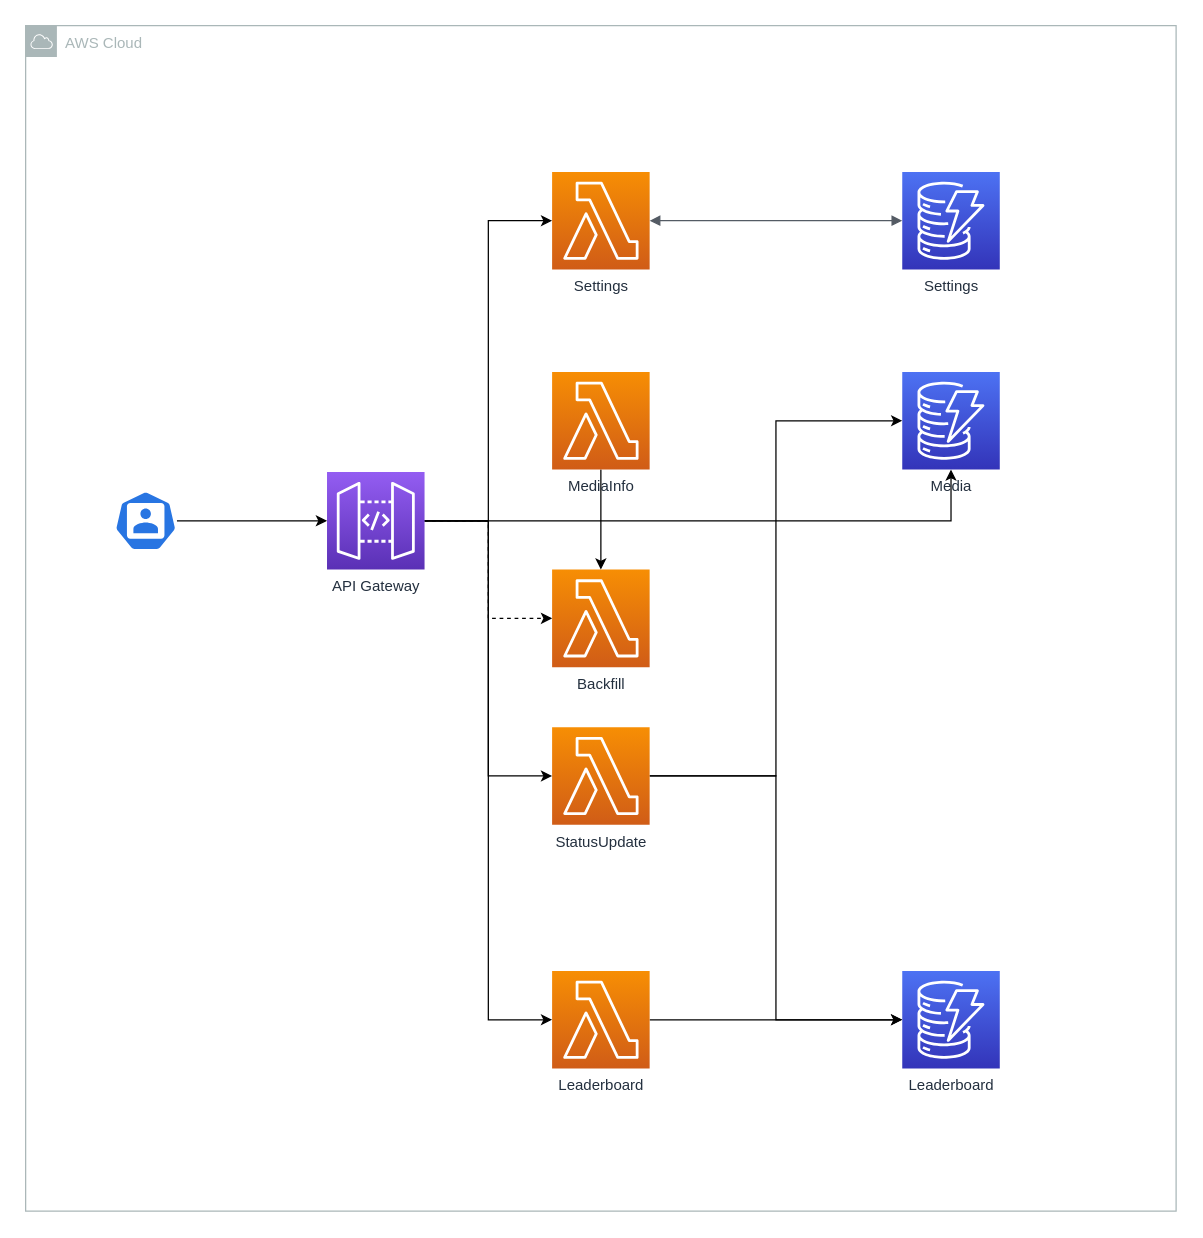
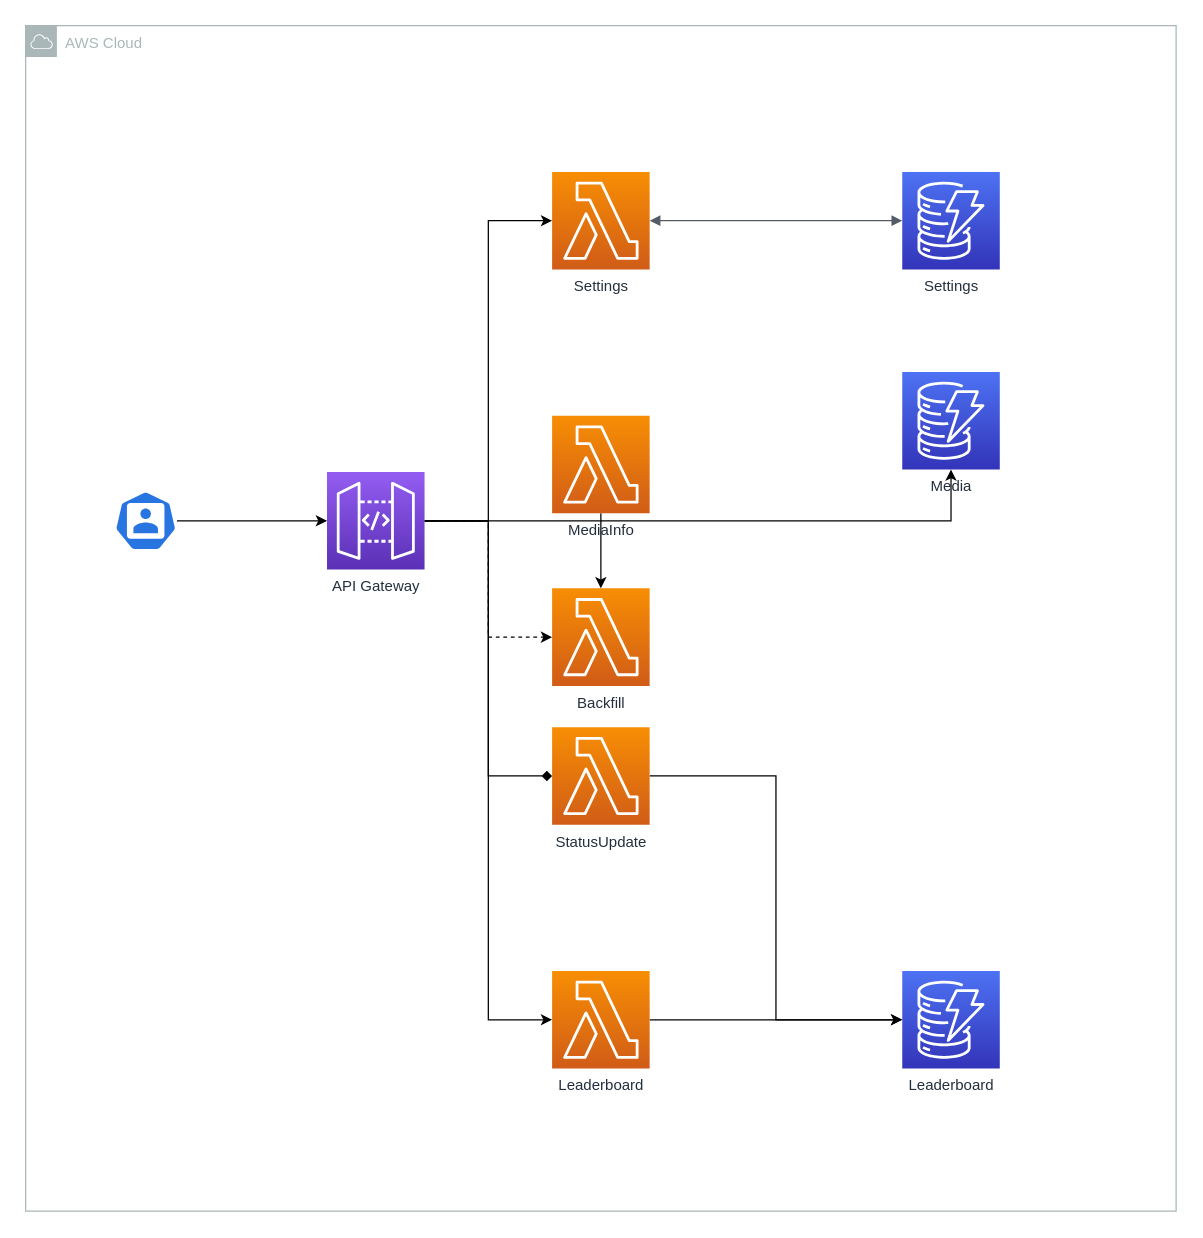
  <mxCell id="0" />
  <mxCell id="1" parent="0" />
  <mxCell id="2" value="AWS Cloud" style="sketch=0;outlineConnect=0;gradientColor=none;html=1;whiteSpace=wrap;fontSize=12;fontStyle=0;shape=mxgraph.aws4.group;grIcon=mxgraph.aws4.group_aws_cloud;strokeColor=#AAB7B8;fillColor=none;verticalAlign=top;align=left;spacingLeft=30;fontColor=#AAB7B8;dashed=0;" vertex="1" parent="1"><mxGeometry x="20" y="20" width="920" height="948" as="geometry" /></mxCell>
  <mxCell id="3" style="edgeStyle=orthogonalEdgeStyle;rounded=0;orthogonalLoop=1;jettySize=auto;html=1;" edge="1" parent="1" source="4" target="10"><mxGeometry relative="1" as="geometry" /></mxCell>
  <mxCell id="4" value="" style="sketch=0;html=1;dashed=0;whitespace=wrap;fillColor=#2875E2;strokeColor=#ffffff;points=[[0.005,0.63,0],[0.1,0.2,0],[0.9,0.2,0],[0.5,0,0],[0.995,0.63,0],[0.72,0.99,0],[0.5,1,0],[0.28,0.99,0]];verticalLabelPosition=bottom;align=center;verticalAlign=top;shape=mxgraph.kubernetes.icon;prIcon=user" vertex="1" parent="1"><mxGeometry x="91" y="392" width="50" height="48" as="geometry" /></mxCell>
  <mxCell id="5" style="edgeStyle=orthogonalEdgeStyle;rounded=0;orthogonalLoop=1;jettySize=auto;html=1;entryX=0;entryY=0.5;entryDx=0;entryDy=0;entryPerimeter=0;" edge="1" parent="1" source="10" target="15"><mxGeometry relative="1" as="geometry" /></mxCell>
  <mxCell id="6" style="edgeStyle=orthogonalEdgeStyle;rounded=0;orthogonalLoop=1;jettySize=auto;html=1;" edge="1" parent="1" source="10" target="21"><mxGeometry relative="1" as="geometry" /></mxCell>
- <mxCell id="7" style="edgeStyle=orthogonalEdgeStyle;rounded=0;orthogonalLoop=1;jettySize=auto;html=1;entryX=0;entryY=0.5;entryDx=0;entryDy=0;entryPerimeter=0;" edge="1" parent="1" source="10" target="14"><mxGeometry relative="1" as="geometry" /></mxCell>
+ <mxCell id="7" style="edgeStyle=orthogonalEdgeStyle;rounded=0;orthogonalLoop=1;jettySize=auto;html=1;entryX=0;entryY=0.5;entryDx=0;entryDy=0;entryPerimeter=0;endArrow=diamond;" edge="1" parent="1" source="10" target="14"><mxGeometry relative="1" as="geometry" /></mxCell>
  <mxCell id="8" style="edgeStyle=orthogonalEdgeStyle;rounded=0;orthogonalLoop=1;jettySize=auto;html=1;entryX=0;entryY=0.5;entryDx=0;entryDy=0;entryPerimeter=0;dashed=1;" edge="1" parent="1" source="10" target="11"><mxGeometry relative="1" as="geometry" /></mxCell>
  <mxCell id="9" style="edgeStyle=orthogonalEdgeStyle;rounded=0;orthogonalLoop=1;jettySize=auto;html=1;entryX=0;entryY=0.5;entryDx=0;entryDy=0;entryPerimeter=0;" edge="1" parent="1" source="10" target="23"><mxGeometry relative="1" as="geometry" /></mxCell>
  <mxCell id="10" value="API Gateway" style="sketch=0;points=[[0,0,0],[0.25,0,0],[0.5,0,0],[0.75,0,0],[1,0,0],[0,1,0],[0.25,1,0],[0.5,1,0],[0.75,1,0],[1,1,0],[0,0.25,0],[0,0.5,0],[0,0.75,0],[1,0.25,0],[1,0.5,0],[1,0.75,0]];outlineConnect=0;fontColor=#232F3E;gradientColor=#945DF2;gradientDirection=north;fillColor=#5A30B5;strokeColor=#ffffff;dashed=0;verticalLabelPosition=bottom;verticalAlign=top;align=center;html=1;fontSize=12;fontStyle=0;aspect=fixed;shape=mxgraph.aws4.resourceIcon;resIcon=mxgraph.aws4.api_gateway;" vertex="1" parent="1"><mxGeometry x="261" y="377" width="78" height="78" as="geometry" /></mxCell>
- <mxCell id="11" value="Backfill" style="sketch=0;points=[[0,0,0],[0.25,0,0],[0.5,0,0],[0.75,0,0],[1,0,0],[0,1,0],[0.25,1,0],[0.5,1,0],[0.75,1,0],[1,1,0],[0,0.25,0],[0,0.5,0],[0,0.75,0],[1,0.25,0],[1,0.5,0],[1,0.75,0]];outlineConnect=0;fontColor=#232F3E;gradientColor=#F78E04;gradientDirection=north;fillColor=#D05C17;strokeColor=#ffffff;dashed=0;verticalLabelPosition=bottom;verticalAlign=top;align=center;html=1;fontSize=12;fontStyle=0;aspect=fixed;shape=mxgraph.aws4.resourceIcon;resIcon=mxgraph.aws4.lambda;" vertex="1" parent="1"><mxGeometry x="441" y="455" width="78" height="78" as="geometry" /></mxCell>
- <mxCell id="12" style="edgeStyle=orthogonalEdgeStyle;rounded=0;orthogonalLoop=1;jettySize=auto;html=1;entryX=0;entryY=0.5;entryDx=0;entryDy=0;entryPerimeter=0;" edge="1" parent="1" source="14" target="21"><mxGeometry relative="1" as="geometry" /></mxCell>
+ <mxCell id="11" value="Backfill" style="sketch=0;points=[[0,0,0],[0.25,0,0],[0.5,0,0],[0.75,0,0],[1,0,0],[0,1,0],[0.25,1,0],[0.5,1,0],[0.75,1,0],[1,1,0],[0,0.25,0],[0,0.5,0],[0,0.75,0],[1,0.25,0],[1,0.5,0],[1,0.75,0]];outlineConnect=0;fontColor=#232F3E;gradientColor=#F78E04;gradientDirection=north;fillColor=#D05C17;strokeColor=#ffffff;dashed=0;verticalLabelPosition=bottom;verticalAlign=top;align=center;html=1;fontSize=12;fontStyle=0;aspect=fixed;shape=mxgraph.aws4.resourceIcon;resIcon=mxgraph.aws4.lambda;" vertex="1" parent="1"><mxGeometry x="441" y="470" width="78" height="78" as="geometry" /></mxCell>
  <mxCell id="13" style="edgeStyle=orthogonalEdgeStyle;rounded=0;orthogonalLoop=1;jettySize=auto;html=1;entryX=0;entryY=0.5;entryDx=0;entryDy=0;entryPerimeter=0;" edge="1" parent="1" source="14" target="20"><mxGeometry relative="1" as="geometry" /></mxCell>
  <mxCell id="14" value="StatusUpdate" style="sketch=0;points=[[0,0,0],[0.25,0,0],[0.5,0,0],[0.75,0,0],[1,0,0],[0,1,0],[0.25,1,0],[0.5,1,0],[0.75,1,0],[1,1,0],[0,0.25,0],[0,0.5,0],[0,0.75,0],[1,0.25,0],[1,0.5,0],[1,0.75,0]];outlineConnect=0;fontColor=#232F3E;gradientColor=#F78E04;gradientDirection=north;fillColor=#D05C17;strokeColor=#ffffff;dashed=0;verticalLabelPosition=bottom;verticalAlign=top;align=center;html=1;fontSize=12;fontStyle=0;aspect=fixed;shape=mxgraph.aws4.resourceIcon;resIcon=mxgraph.aws4.lambda;" vertex="1" parent="1"><mxGeometry x="441" y="581" width="78" height="78" as="geometry" /></mxCell>
  <mxCell id="15" value="Settings" style="sketch=0;points=[[0,0,0],[0.25,0,0],[0.5,0,0],[0.75,0,0],[1,0,0],[0,1,0],[0.25,1,0],[0.5,1,0],[0.75,1,0],[1,1,0],[0,0.25,0],[0,0.5,0],[0,0.75,0],[1,0.25,0],[1,0.5,0],[1,0.75,0]];outlineConnect=0;fontColor=#232F3E;gradientColor=#F78E04;gradientDirection=north;fillColor=#D05C17;strokeColor=#ffffff;dashed=0;verticalLabelPosition=bottom;verticalAlign=top;align=center;html=1;fontSize=12;fontStyle=0;aspect=fixed;shape=mxgraph.aws4.resourceIcon;resIcon=mxgraph.aws4.lambda;" vertex="1" parent="1"><mxGeometry x="441" y="137" width="78" height="78" as="geometry" /></mxCell>
  <mxCell id="16" style="edgeStyle=orthogonalEdgeStyle;rounded=0;orthogonalLoop=1;jettySize=auto;html=1;" edge="1" parent="1" source="17" target="11"><mxGeometry relative="1" as="geometry" /></mxCell>
- <mxCell id="17" value="MediaInfo" style="sketch=0;points=[[0,0,0],[0.25,0,0],[0.5,0,0],[0.75,0,0],[1,0,0],[0,1,0],[0.25,1,0],[0.5,1,0],[0.75,1,0],[1,1,0],[0,0.25,0],[0,0.5,0],[0,0.75,0],[1,0.25,0],[1,0.5,0],[1,0.75,0]];outlineConnect=0;fontColor=#232F3E;gradientColor=#F78E04;gradientDirection=north;fillColor=#D05C17;strokeColor=#ffffff;dashed=0;verticalLabelPosition=bottom;verticalAlign=top;align=center;html=1;fontSize=12;fontStyle=0;aspect=fixed;shape=mxgraph.aws4.resourceIcon;resIcon=mxgraph.aws4.lambda;" vertex="1" parent="1"><mxGeometry x="441" y="297" width="78" height="78" as="geometry" /></mxCell>
+ <mxCell id="17" value="MediaInfo" style="sketch=0;points=[[0,0,0],[0.25,0,0],[0.5,0,0],[0.75,0,0],[1,0,0],[0,1,0],[0.25,1,0],[0.5,1,0],[0.75,1,0],[1,1,0],[0,0.25,0],[0,0.5,0],[0,0.75,0],[1,0.25,0],[1,0.5,0],[1,0.75,0]];outlineConnect=0;fontColor=#232F3E;gradientColor=#F78E04;gradientDirection=north;fillColor=#D05C17;strokeColor=#ffffff;dashed=0;verticalLabelPosition=bottom;verticalAlign=top;align=center;html=1;fontSize=12;fontStyle=0;aspect=fixed;shape=mxgraph.aws4.resourceIcon;resIcon=mxgraph.aws4.lambda;" vertex="1" parent="1"><mxGeometry x="441" y="332" width="78" height="78" as="geometry" /></mxCell>
  <mxCell id="18" value="Settings" style="sketch=0;points=[[0,0,0],[0.25,0,0],[0.5,0,0],[0.75,0,0],[1,0,0],[0,1,0],[0.25,1,0],[0.5,1,0],[0.75,1,0],[1,1,0],[0,0.25,0],[0,0.5,0],[0,0.75,0],[1,0.25,0],[1,0.5,0],[1,0.75,0]];outlineConnect=0;fontColor=#232F3E;gradientColor=#4D72F3;gradientDirection=north;fillColor=#3334B9;strokeColor=#ffffff;dashed=0;verticalLabelPosition=bottom;verticalAlign=top;align=center;html=1;fontSize=12;fontStyle=0;aspect=fixed;shape=mxgraph.aws4.resourceIcon;resIcon=mxgraph.aws4.dynamodb;" vertex="1" parent="1"><mxGeometry x="721" y="137" width="78" height="78" as="geometry" /></mxCell>
  <mxCell id="19" value="" style="edgeStyle=orthogonalEdgeStyle;html=1;endArrow=block;elbow=vertical;startArrow=block;startFill=1;endFill=1;strokeColor=#545B64;rounded=0;exitX=1;exitY=0.5;exitDx=0;exitDy=0;exitPerimeter=0;entryX=0;entryY=0.5;entryDx=0;entryDy=0;entryPerimeter=0;" edge="1" parent="1" source="15" target="18"><mxGeometry width="100" relative="1" as="geometry"><mxPoint x="601" y="226" as="sourcePoint" /><mxPoint x="701" y="226" as="targetPoint" /></mxGeometry></mxCell>
  <mxCell id="20" value="Leaderboard" style="sketch=0;points=[[0,0,0],[0.25,0,0],[0.5,0,0],[0.75,0,0],[1,0,0],[0,1,0],[0.25,1,0],[0.5,1,0],[0.75,1,0],[1,1,0],[0,0.25,0],[0,0.5,0],[0,0.75,0],[1,0.25,0],[1,0.5,0],[1,0.75,0]];outlineConnect=0;fontColor=#232F3E;gradientColor=#4D72F3;gradientDirection=north;fillColor=#3334B9;strokeColor=#ffffff;dashed=0;verticalLabelPosition=bottom;verticalAlign=top;align=center;html=1;fontSize=12;fontStyle=0;aspect=fixed;shape=mxgraph.aws4.resourceIcon;resIcon=mxgraph.aws4.dynamodb;" vertex="1" parent="1"><mxGeometry x="721" y="776" width="78" height="78" as="geometry" /></mxCell>
  <mxCell id="21" value="Media" style="sketch=0;points=[[0,0,0],[0.25,0,0],[0.5,0,0],[0.75,0,0],[1,0,0],[0,1,0],[0.25,1,0],[0.5,1,0],[0.75,1,0],[1,1,0],[0,0.25,0],[0,0.5,0],[0,0.75,0],[1,0.25,0],[1,0.5,0],[1,0.75,0]];outlineConnect=0;fontColor=#232F3E;gradientColor=#4D72F3;gradientDirection=north;fillColor=#3334B9;strokeColor=#ffffff;dashed=0;verticalLabelPosition=bottom;verticalAlign=top;align=center;html=1;fontSize=12;fontStyle=0;aspect=fixed;shape=mxgraph.aws4.resourceIcon;resIcon=mxgraph.aws4.dynamodb;" vertex="1" parent="1"><mxGeometry x="721" y="297" width="78" height="78" as="geometry" /></mxCell>
  <mxCell id="22" style="edgeStyle=orthogonalEdgeStyle;rounded=0;orthogonalLoop=1;jettySize=auto;html=1;entryX=0;entryY=0.5;entryDx=0;entryDy=0;entryPerimeter=0;" edge="1" parent="1" source="23" target="20"><mxGeometry relative="1" as="geometry" /></mxCell>
  <mxCell id="23" value="Leaderboard" style="sketch=0;points=[[0,0,0],[0.25,0,0],[0.5,0,0],[0.75,0,0],[1,0,0],[0,1,0],[0.25,1,0],[0.5,1,0],[0.75,1,0],[1,1,0],[0,0.25,0],[0,0.5,0],[0,0.75,0],[1,0.25,0],[1,0.5,0],[1,0.75,0]];outlineConnect=0;fontColor=#232F3E;gradientColor=#F78E04;gradientDirection=north;fillColor=#D05C17;strokeColor=#ffffff;dashed=0;verticalLabelPosition=bottom;verticalAlign=top;align=center;html=1;fontSize=12;fontStyle=0;aspect=fixed;shape=mxgraph.aws4.resourceIcon;resIcon=mxgraph.aws4.lambda;" vertex="1" parent="1"><mxGeometry x="441" y="776" width="78" height="78" as="geometry" /></mxCell>
